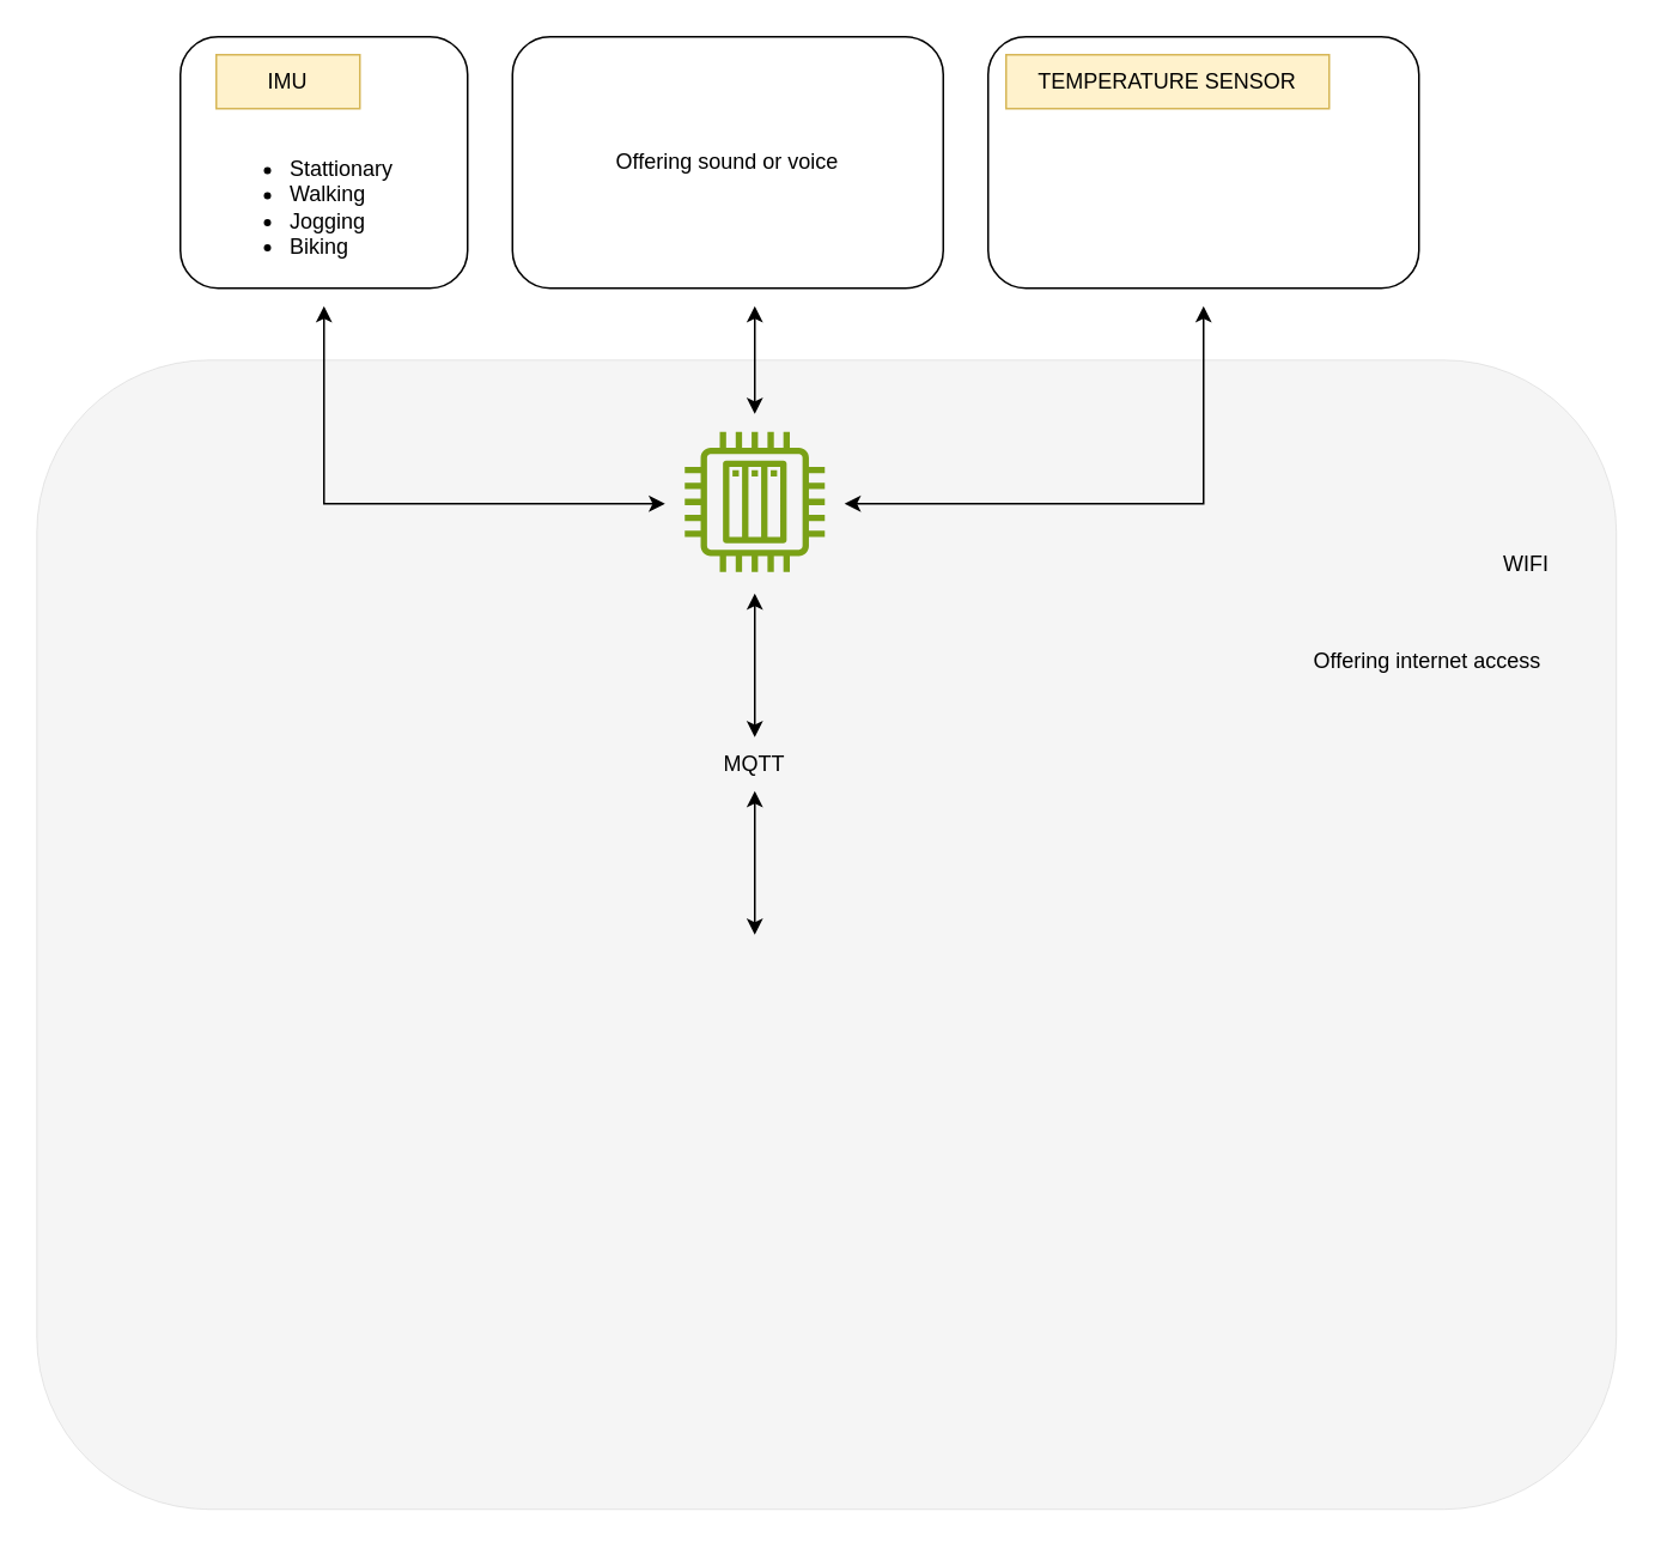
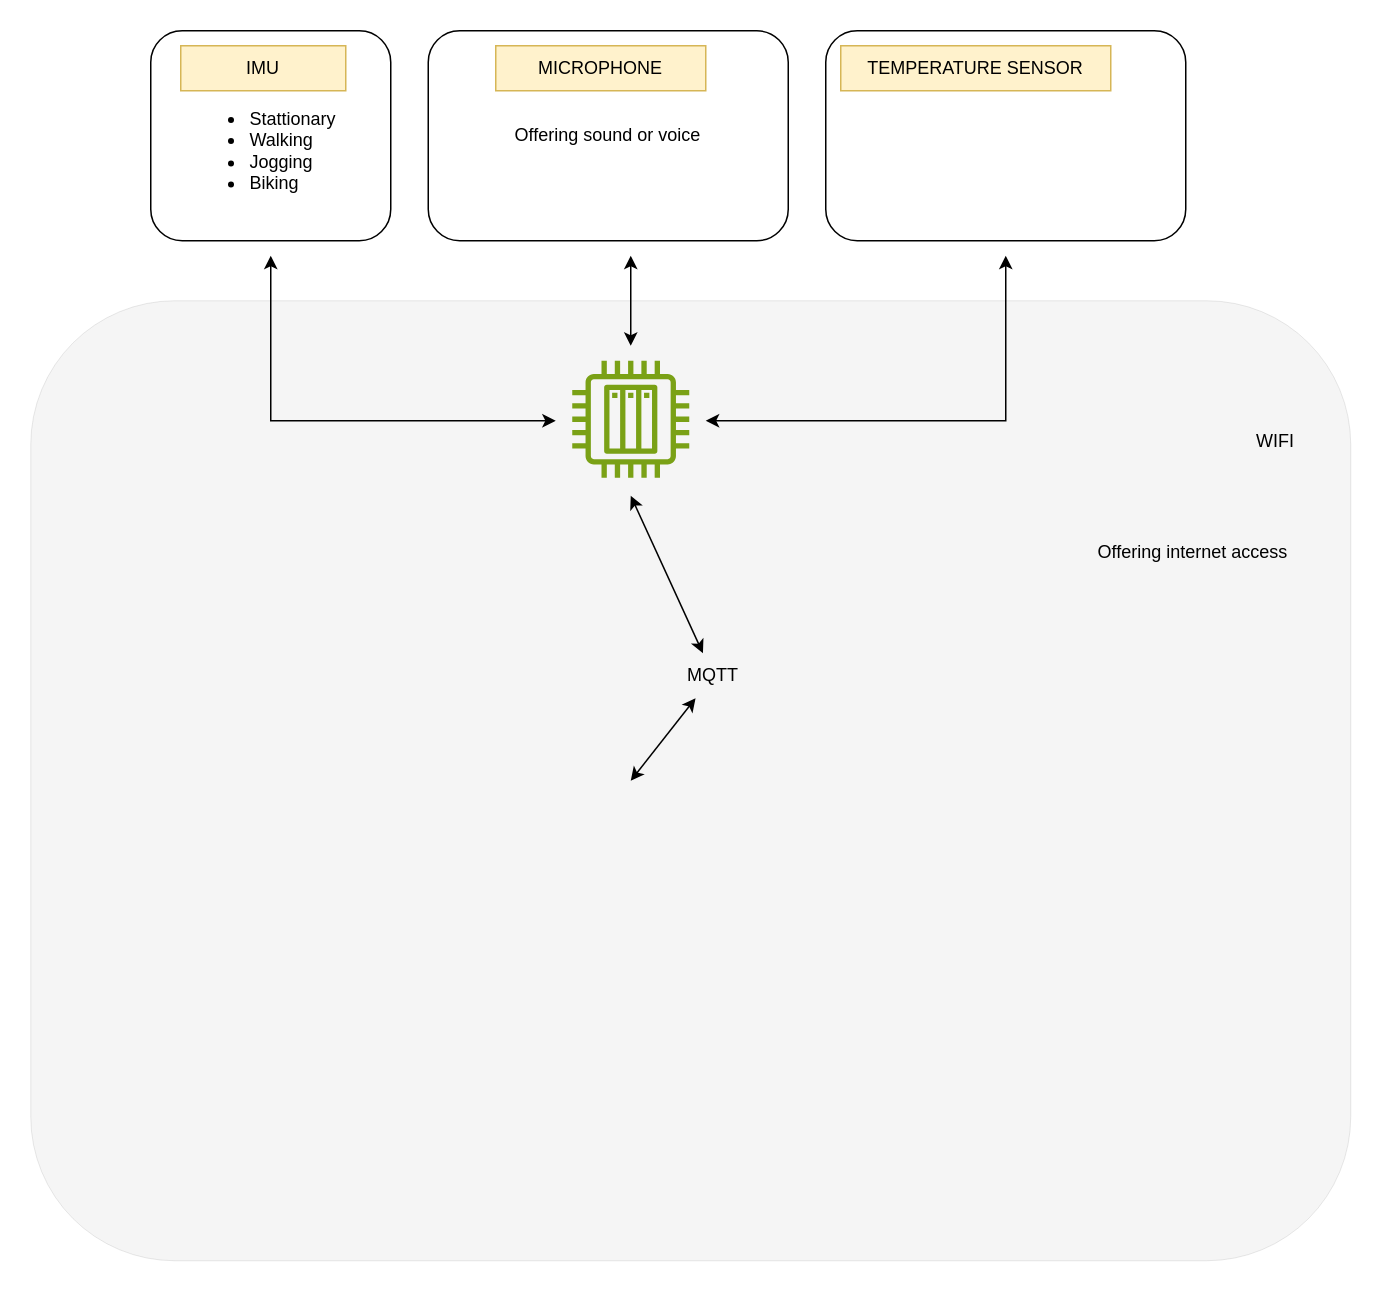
  <mxCell id="0" />
  <mxCell id="1" parent="0" />
  <mxCell id="2" value="" style="rounded=1;whiteSpace=wrap;html=1;" parent="1" vertex="1"><mxGeometry x="100" y="20" width="160" height="140" as="geometry" /></mxCell>
  <mxCell id="3" value="" style="rounded=1;whiteSpace=wrap;html=1;" parent="1" vertex="1"><mxGeometry x="285" y="20" width="240" height="140" as="geometry" /></mxCell>
  <mxCell id="4" value="" style="rounded=1;whiteSpace=wrap;html=1;" parent="1" vertex="1"><mxGeometry x="550" y="20" width="240" height="140" as="geometry" /></mxCell>
  <mxCell id="5" value="" style="rounded=1;whiteSpace=wrap;html=1;strokeWidth=0;strokeColor=#666666;fillColor=#f5f5f5;fontColor=#333333;" parent="1" vertex="1"><mxGeometry x="20" y="200" width="880" height="640" as="geometry" /></mxCell>
+ <mxCell id="6" value="MICROPHONE" style="text;html=1;strokeColor=#d6b656;fillColor=#fff2cc;align=center;verticalAlign=middle;whiteSpace=wrap;rounded=0;" parent="1" vertex="1"><mxGeometry x="330" y="30" width="140" height="30" as="geometry" /></mxCell>
  <mxCell id="7" value="Offering sound or voice" style="text;html=1;strokeColor=none;fillColor=none;align=center;verticalAlign=middle;whiteSpace=wrap;rounded=0;" parent="1" vertex="1"><mxGeometry x="330" y="75" width="150" height="30" as="geometry" /></mxCell>
- <mxCell id="8" value="&lt;ul style=&quot;border-color: var(--border-color); text-align: left;&quot;&gt;&lt;li style=&quot;border-color: var(--border-color);&quot;&gt;Stattionary&lt;/li&gt;&lt;li style=&quot;border-color: var(--border-color);&quot;&gt;&lt;span style=&quot;border-color: var(--border-color); background-color: initial;&quot;&gt;Walking&lt;/span&gt;&lt;/li&gt;&lt;li style=&quot;border-color: var(--border-color);&quot;&gt;&lt;span style=&quot;border-color: var(--border-color); background-color: initial;&quot;&gt;Jogging&lt;/span&gt;&lt;/li&gt;&lt;li style=&quot;border-color: var(--border-color);&quot;&gt;&lt;span style=&quot;border-color: var(--border-color); background-color: initial;&quot;&gt;Biking&lt;/span&gt;&lt;/li&gt;&lt;/ul&gt;" style="text;html=1;strokeColor=none;fillColor=none;align=center;verticalAlign=middle;whiteSpace=wrap;rounded=0;" parent="1" vertex="1"><mxGeometry x="115" y="85" width="110" height="60" as="geometry" /></mxCell>
- <mxCell id="9" value="IMU" style="text;html=1;strokeColor=#d6b656;fillColor=#fff2cc;align=center;verticalAlign=middle;whiteSpace=wrap;rounded=0;" parent="1" vertex="1"><mxGeometry x="120" y="30" width="80" height="30" as="geometry" /></mxCell>
+ <mxCell id="8" value="&lt;ul style=&quot;border-color: var(--border-color); text-align: left;&quot;&gt;&lt;li style=&quot;border-color: var(--border-color);&quot;&gt;Stattionary&lt;/li&gt;&lt;li style=&quot;border-color: var(--border-color);&quot;&gt;&lt;span style=&quot;border-color: var(--border-color); background-color: initial;&quot;&gt;Walking&lt;/span&gt;&lt;/li&gt;&lt;li style=&quot;border-color: var(--border-color);&quot;&gt;&lt;span style=&quot;border-color: var(--border-color); background-color: initial;&quot;&gt;Jogging&lt;/span&gt;&lt;/li&gt;&lt;li style=&quot;border-color: var(--border-color);&quot;&gt;&lt;span style=&quot;border-color: var(--border-color); background-color: initial;&quot;&gt;Biking&lt;/span&gt;&lt;/li&gt;&lt;/ul&gt;" style="text;html=1;strokeColor=none;fillColor=none;align=center;verticalAlign=middle;whiteSpace=wrap;rounded=0;" parent="1" vertex="1"><mxGeometry x="120" y="70" width="110" height="60" as="geometry" /></mxCell>
+ <mxCell id="9" value="IMU" style="text;html=1;strokeColor=#d6b656;fillColor=#fff2cc;align=center;verticalAlign=middle;whiteSpace=wrap;rounded=0;" parent="1" vertex="1"><mxGeometry x="120" y="30" width="110" height="30" as="geometry" /></mxCell>
  <mxCell id="10" value="TEMPERATURE SENSOR" style="text;html=1;strokeColor=#d6b656;fillColor=#fff2cc;align=center;verticalAlign=middle;whiteSpace=wrap;rounded=0;" parent="1" vertex="1"><mxGeometry x="560" y="30" width="180" height="30" as="geometry" /></mxCell>
  <mxCell id="11" value="Offering internet access" style="text;html=1;strokeColor=none;fillColor=none;align=center;verticalAlign=middle;whiteSpace=wrap;rounded=0;" parent="1" vertex="1"><mxGeometry x="725" y="353" width="140" height="30" as="geometry" /></mxCell>
  <mxCell id="12" value="" style="sketch=0;outlineConnect=0;fontColor=#232F3E;gradientColor=none;fillColor=#7AA116;strokeColor=none;dashed=0;verticalLabelPosition=bottom;verticalAlign=top;align=center;html=1;fontSize=12;fontStyle=0;aspect=fixed;pointerEvents=1;shape=mxgraph.aws4.iot_thing_plc;" parent="1" vertex="1"><mxGeometry x="381" y="240" width="78" height="78" as="geometry" /></mxCell>
  <mxCell id="13" value="" style="endArrow=classic;startArrow=classic;html=1;rounded=0;" parent="1" edge="1"><mxGeometry width="50" height="50" relative="1" as="geometry"><mxPoint x="370" y="280" as="sourcePoint" /><mxPoint x="180" y="170" as="targetPoint" /><Array as="points"><mxPoint x="180" y="280" /></Array></mxGeometry></mxCell>
  <mxCell id="14" value="" style="endArrow=classic;startArrow=classic;html=1;rounded=0;" parent="1" edge="1"><mxGeometry width="50" height="50" relative="1" as="geometry"><mxPoint x="470" y="280" as="sourcePoint" /><mxPoint x="670" y="170" as="targetPoint" /><Array as="points"><mxPoint x="670" y="280" /></Array></mxGeometry></mxCell>
  <mxCell id="15" value="" style="endArrow=classic;startArrow=classic;html=1;rounded=0;" parent="1" edge="1"><mxGeometry width="50" height="50" relative="1" as="geometry"><mxPoint x="420" y="230" as="sourcePoint" /><mxPoint x="420" y="170" as="targetPoint" /></mxGeometry></mxCell>
- <mxCell id="16" value="WIFI" style="text;html=1;strokeColor=none;fillColor=none;align=center;verticalAlign=middle;whiteSpace=wrap;rounded=0;" parent="1" vertex="1"><mxGeometry x="820" y="299" width="60" height="30" as="geometry" /></mxCell>
+ <mxCell id="16" value="WIFI" style="text;html=1;strokeColor=none;fillColor=none;align=center;verticalAlign=middle;whiteSpace=wrap;rounded=0;" parent="1" vertex="1"><mxGeometry x="820" y="279" width="60" height="30" as="geometry" /></mxCell>
  <mxCell id="17" value="" style="endArrow=classic;startArrow=classic;html=1;rounded=0;" parent="1" source="19" edge="1"><mxGeometry width="50" height="50" relative="1" as="geometry"><mxPoint x="420" y="520" as="sourcePoint" /><mxPoint x="420" y="330" as="targetPoint" /></mxGeometry></mxCell>
  <mxCell id="18" value="" style="endArrow=classic;startArrow=classic;html=1;rounded=0;" parent="1" target="19" edge="1"><mxGeometry width="50" height="50" relative="1" as="geometry"><mxPoint x="420" y="520" as="sourcePoint" /><mxPoint x="420" y="330" as="targetPoint" /></mxGeometry></mxCell>
- <mxCell id="19" value="MQTT" style="text;html=1;strokeColor=none;fillColor=none;align=center;verticalAlign=middle;whiteSpace=wrap;rounded=0;" parent="1" vertex="1"><mxGeometry x="390" y="410" width="60" height="30" as="geometry" /></mxCell>
+ <mxCell id="19" value="MQTT" style="text;html=1;strokeColor=none;fillColor=none;align=center;verticalAlign=middle;whiteSpace=wrap;rounded=0;" parent="1" vertex="1"><mxGeometry x="445" y="435" width="60" height="30" as="geometry" /></mxCell>
